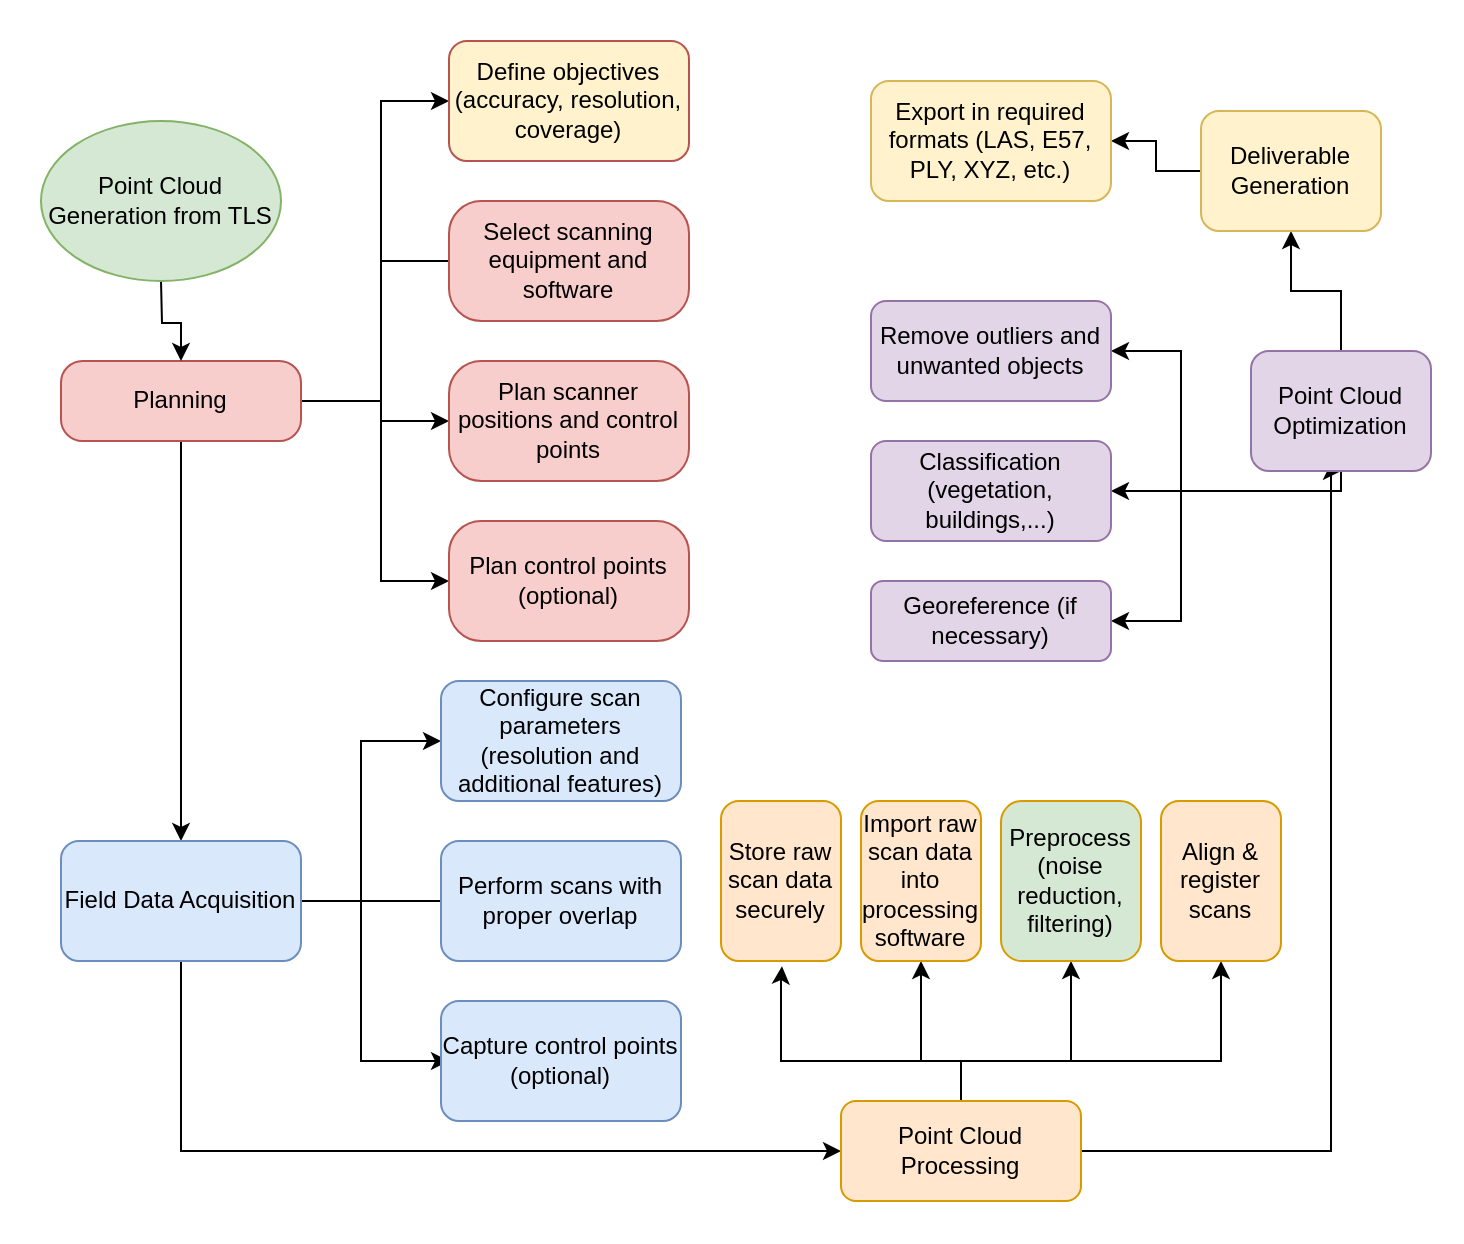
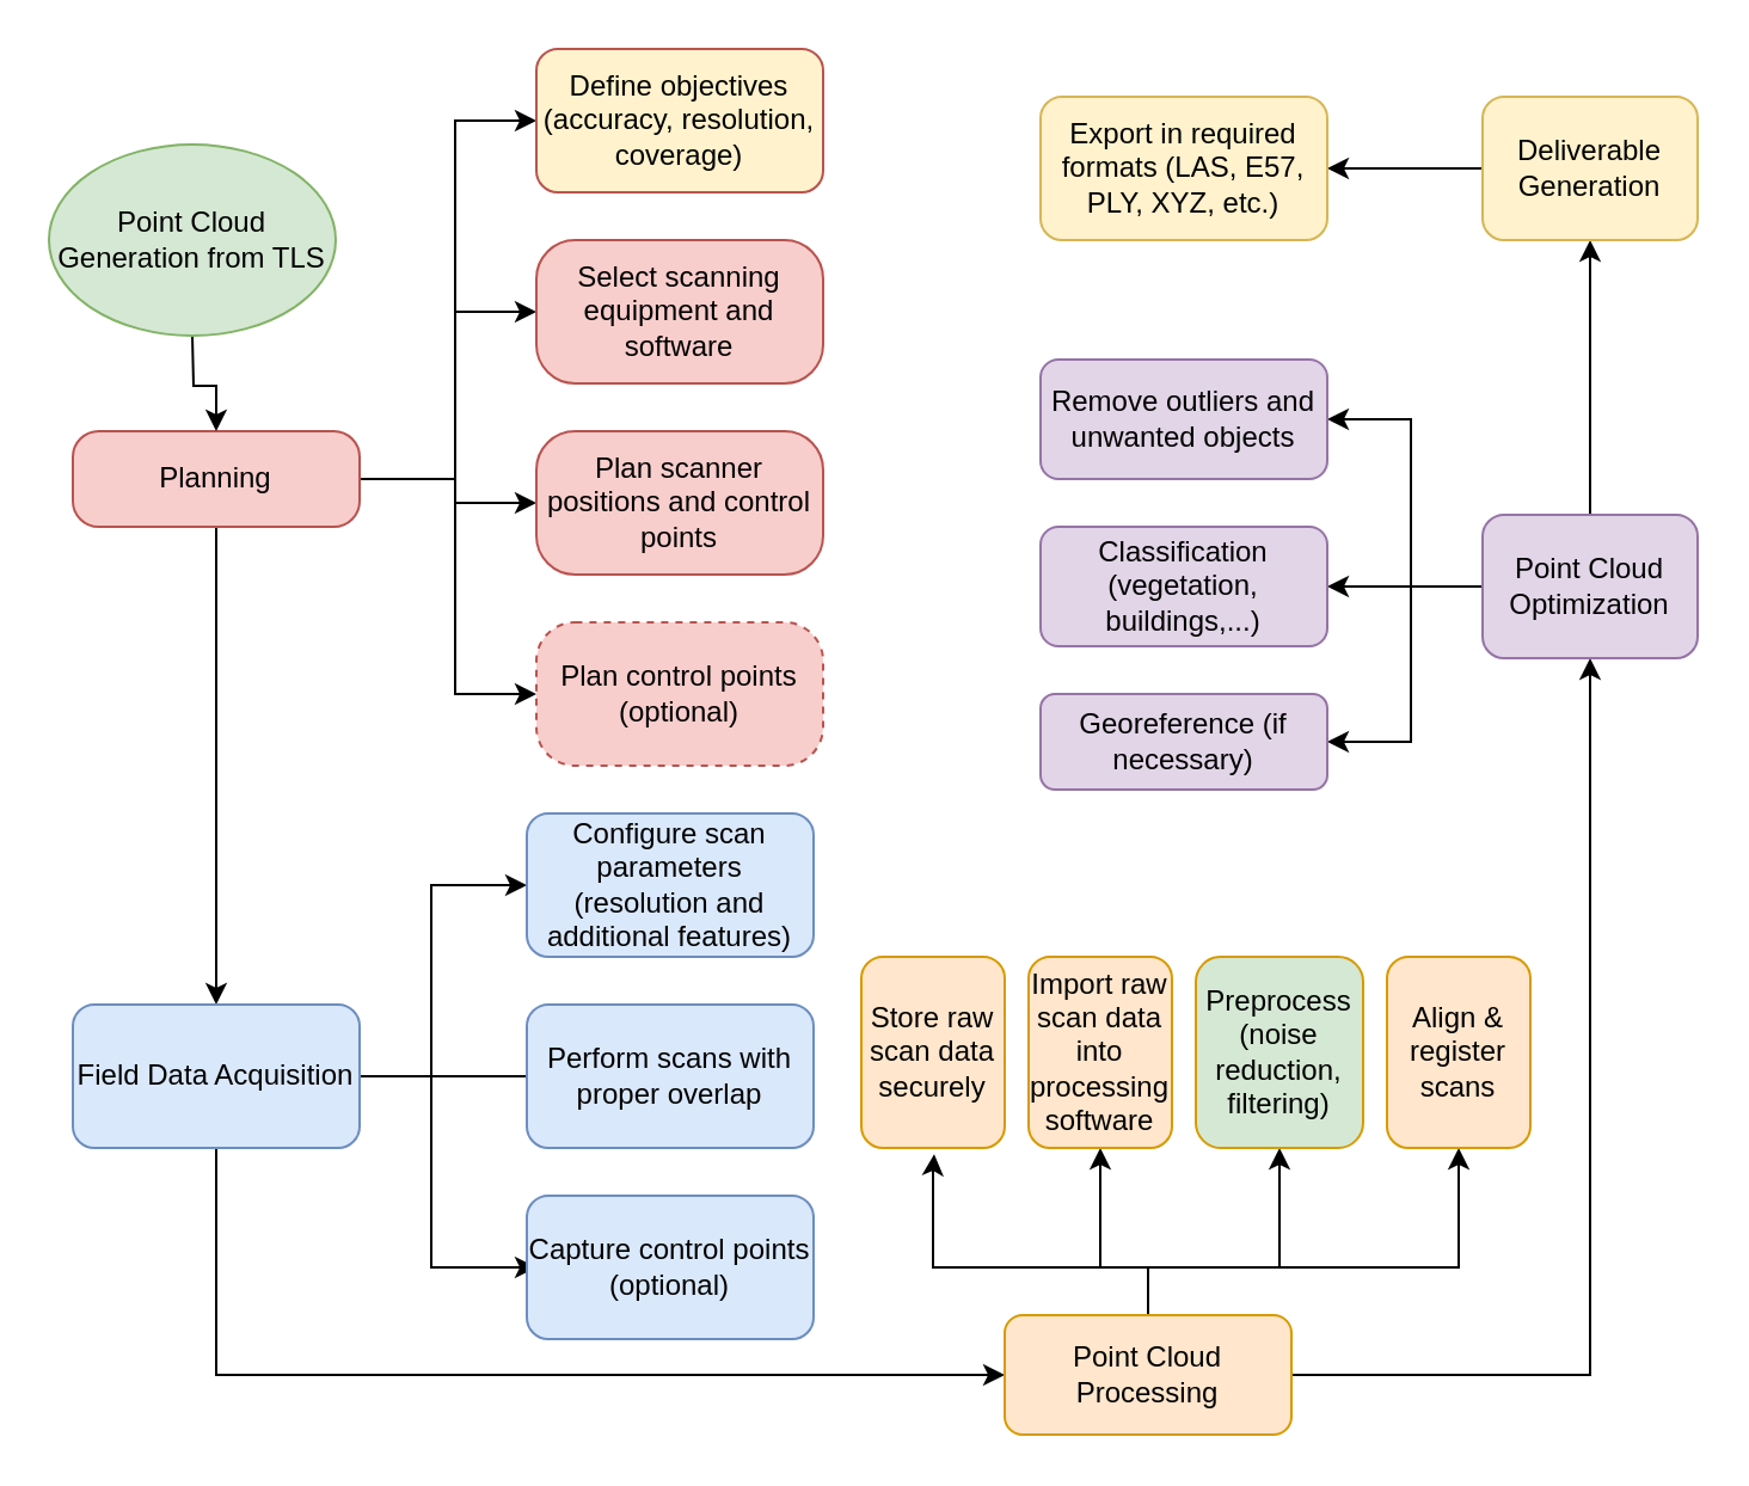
  <mxCell id="0" />
  <mxCell id="1" parent="0" />
  <mxCell id="2" value="" style="edgeStyle=orthogonalEdgeStyle;rounded=0;orthogonalLoop=1;jettySize=auto;html=1;" edge="1" parent="1" source="7" target="10"><mxGeometry relative="1" as="geometry"><Array as="points"><mxPoint x="190" y="200" /><mxPoint x="190" y="50" /></Array></mxGeometry></mxCell>
- <mxCell id="3" value="" style="edgeStyle=orthogonalEdgeStyle;rounded=0;orthogonalLoop=1;jettySize=auto;html=1;endArrow=none;" edge="1" parent="1" source="7" target="11"><mxGeometry relative="1" as="geometry"><Array as="points"><mxPoint x="190" y="200" /><mxPoint x="190" y="130" /></Array></mxGeometry></mxCell>
+ <mxCell id="3" value="" style="edgeStyle=orthogonalEdgeStyle;rounded=0;orthogonalLoop=1;jettySize=auto;html=1;" edge="1" parent="1" source="7" target="11"><mxGeometry relative="1" as="geometry"><Array as="points"><mxPoint x="190" y="200" /><mxPoint x="190" y="130" /></Array></mxGeometry></mxCell>
  <mxCell id="4" value="" style="edgeStyle=orthogonalEdgeStyle;rounded=0;orthogonalLoop=1;jettySize=auto;html=1;" edge="1" parent="1" source="7" target="12"><mxGeometry relative="1" as="geometry"><Array as="points"><mxPoint x="190" y="200" /><mxPoint x="190" y="210" /></Array></mxGeometry></mxCell>
  <mxCell id="5" value="" style="edgeStyle=orthogonalEdgeStyle;rounded=0;orthogonalLoop=1;jettySize=auto;html=1;" edge="1" parent="1" source="7" target="13"><mxGeometry relative="1" as="geometry"><Array as="points"><mxPoint x="190" y="200" /><mxPoint x="190" y="290" /></Array></mxGeometry></mxCell>
  <mxCell id="6" value="" style="edgeStyle=orthogonalEdgeStyle;rounded=0;orthogonalLoop=1;jettySize=auto;html=1;entryX=0.5;entryY=0;entryDx=0;entryDy=0;" edge="1" parent="1" source="7" target="18"><mxGeometry relative="1" as="geometry"><mxPoint x="90" y="290" as="targetPoint" /></mxGeometry></mxCell>
  <mxCell id="7" value="Planning" style="rounded=1;whiteSpace=wrap;html=1;fontSize=12;glass=0;strokeWidth=1;shadow=0;fillColor=#f8cecc;strokeColor=#b85450;arcSize=27;" parent="1" vertex="1"><mxGeometry x="30" y="180" width="120" height="40" as="geometry" /></mxCell>
  <mxCell id="8" value="" style="edgeStyle=orthogonalEdgeStyle;rounded=0;orthogonalLoop=1;jettySize=auto;html=1;" edge="1" parent="1" target="7"><mxGeometry relative="1" as="geometry"><mxPoint x="80" y="140" as="sourcePoint" /></mxGeometry></mxCell>
  <mxCell id="9" value="Point Cloud Generation from TLS" style="ellipse;whiteSpace=wrap;html=1;fillColor=#d5e8d4;strokeColor=#82b366;" vertex="1" parent="1"><mxGeometry x="20" y="60" width="120" height="80" as="geometry" /></mxCell>
  <mxCell id="10" value="Define objectives (accuracy, resolution, coverage)" style="whiteSpace=wrap;html=1;fillColor=#fff2cc;strokeColor=#b85450;rounded=1;glass=0;strokeWidth=1;shadow=0;" vertex="1" parent="1"><mxGeometry x="224" y="20" width="120" height="60" as="geometry" /></mxCell>
  <mxCell id="11" value="Select scanning equipment and software" style="whiteSpace=wrap;html=1;fillColor=#f8cecc;strokeColor=#b85450;rounded=1;glass=0;strokeWidth=1;shadow=0;arcSize=27;" vertex="1" parent="1"><mxGeometry x="224" width="120" height="60" as="geometry" y="100" /></mxCell>
  <mxCell id="12" value="Plan scanner positions and control points" style="whiteSpace=wrap;html=1;fillColor=#f8cecc;strokeColor=#b85450;rounded=1;glass=0;strokeWidth=1;shadow=0;arcSize=27;" vertex="1" parent="1"><mxGeometry x="224" y="180" width="120" height="60" as="geometry" /></mxCell>
- <mxCell id="13" value="Plan control points (optional)" style="whiteSpace=wrap;html=1;fillColor=#f8cecc;strokeColor=#b85450;rounded=1;glass=0;strokeWidth=1;shadow=0;arcSize=27;" vertex="1" parent="1"><mxGeometry x="224" y="260" width="120" height="60" as="geometry" /></mxCell>
+ <mxCell id="13" value="Plan control points (optional)" style="whiteSpace=wrap;html=1;fillColor=#f8cecc;strokeColor=#b85450;rounded=1;glass=0;strokeWidth=1;shadow=0;arcSize=27;dashed=1;" vertex="1" parent="1"><mxGeometry x="224" y="260" width="120" height="60" as="geometry" /></mxCell>
  <mxCell id="14" value="" style="edgeStyle=orthogonalEdgeStyle;rounded=0;orthogonalLoop=1;jettySize=auto;html=1;" edge="1" parent="1" source="18" target="19"><mxGeometry relative="1" as="geometry"><Array as="points"><mxPoint x="180" y="450" /><mxPoint x="180" y="370" /></Array></mxGeometry></mxCell>
  <mxCell id="15" value="" style="edgeStyle=orthogonalEdgeStyle;rounded=0;orthogonalLoop=1;jettySize=auto;html=1;endArrow=none;" edge="1" parent="1" source="18" target="20"><mxGeometry relative="1" as="geometry"><Array as="points"><mxPoint x="160" y="450" /><mxPoint x="160" y="450" /></Array></mxGeometry></mxCell>
  <mxCell id="16" value="" style="edgeStyle=orthogonalEdgeStyle;rounded=0;orthogonalLoop=1;jettySize=auto;html=1;exitX=1;exitY=0.5;exitDx=0;exitDy=0;" edge="1" parent="1" source="18"><mxGeometry relative="1" as="geometry"><mxPoint x="154" y="410" as="sourcePoint" /><mxPoint x="224" y="530" as="targetPoint" /><Array as="points"><mxPoint x="180" y="450" /><mxPoint x="180" y="530" /></Array></mxGeometry></mxCell>
  <mxCell id="17" value="" style="edgeStyle=orthogonalEdgeStyle;rounded=0;orthogonalLoop=1;jettySize=auto;html=1;entryX=0;entryY=0.5;entryDx=0;entryDy=0;" edge="1" parent="1" source="18" target="31"><mxGeometry relative="1" as="geometry"><mxPoint x="90" y="560" as="targetPoint" /><Array as="points"><mxPoint x="90" y="575" /></Array></mxGeometry></mxCell>
  <mxCell id="18" value="Field Data Acquisition" style="rounded=1;whiteSpace=wrap;html=1;fillColor=#dae8fc;strokeColor=#6c8ebf;" vertex="1" parent="1"><mxGeometry x="30" y="420" width="120" height="60" as="geometry" /></mxCell>
  <mxCell id="19" value="Configure scan parameters (resolution and additional features)" style="whiteSpace=wrap;html=1;rounded=1;fillColor=#dae8fc;strokeColor=#6c8ebf;" vertex="1" parent="1"><mxGeometry x="220" y="340" width="120" height="60" as="geometry" /></mxCell>
  <mxCell id="20" value="Perform scans with proper overlap" style="whiteSpace=wrap;html=1;rounded=1;fillColor=#dae8fc;strokeColor=#6c8ebf;" vertex="1" parent="1"><mxGeometry x="220" y="420" width="120" height="60" as="geometry" /></mxCell>
  <mxCell id="21" value="Capture control points (optional)" style="whiteSpace=wrap;html=1;rounded=1;fillColor=#dae8fc;strokeColor=#6c8ebf;" vertex="1" parent="1"><mxGeometry x="220" y="500" width="120" height="60" as="geometry" /></mxCell>
  <mxCell id="22" value="" style="edgeStyle=orthogonalEdgeStyle;rounded=0;orthogonalLoop=1;jettySize=auto;html=1;entryX=0.508;entryY=1.032;entryDx=0;entryDy=0;entryPerimeter=0;" edge="1" parent="1" target="26"><mxGeometry relative="1" as="geometry"><mxPoint x="480" y="550" as="sourcePoint" /><mxPoint x="390" y="480" as="targetPoint" /><Array as="points"><mxPoint x="480" y="530" /><mxPoint x="390" y="530" /><mxPoint x="390" y="490" /><mxPoint x="391" y="490" /></Array></mxGeometry></mxCell>
  <mxCell id="23" value="" style="edgeStyle=orthogonalEdgeStyle;rounded=0;orthogonalLoop=1;jettySize=auto;html=1;entryX=0.5;entryY=1;entryDx=0;entryDy=0;" edge="1" parent="1" target="29"><mxGeometry relative="1" as="geometry"><mxPoint x="480" y="550" as="sourcePoint" /><mxPoint x="540" y="480" as="targetPoint" /><Array as="points"><mxPoint x="480" y="530" /><mxPoint x="535" y="530" /></Array></mxGeometry></mxCell>
  <mxCell id="24" value="" style="edgeStyle=orthogonalEdgeStyle;rounded=0;orthogonalLoop=1;jettySize=auto;html=1;" edge="1" parent="1" target="27"><mxGeometry relative="1" as="geometry"><mxPoint x="480" y="550" as="sourcePoint" /><Array as="points"><mxPoint x="480" y="530" /><mxPoint x="610" y="530" /></Array></mxGeometry></mxCell>
  <mxCell id="25" value="" style="edgeStyle=orthogonalEdgeStyle;rounded=0;orthogonalLoop=1;jettySize=auto;html=1;" edge="1" parent="1" target="28"><mxGeometry relative="1" as="geometry"><mxPoint x="480" y="550" as="sourcePoint" /><Array as="points"><mxPoint x="480" y="530" /><mxPoint x="460" y="530" /></Array></mxGeometry></mxCell>
  <mxCell id="26" value="Store raw scan data securely" style="rounded=1;whiteSpace=wrap;html=1;fillColor=#ffe6cc;strokeColor=#d79b00;" vertex="1" parent="1"><mxGeometry x="360" y="400" width="60" height="80" as="geometry" /></mxCell>
  <mxCell id="27" value="Align &amp;amp; register scans" style="rounded=1;whiteSpace=wrap;html=1;fillColor=#ffe6cc;strokeColor=#d79b00;" vertex="1" parent="1"><mxGeometry x="580" y="400" width="60" height="80" as="geometry" /></mxCell>
  <mxCell id="28" value="Import raw scan data into processing software" style="rounded=1;whiteSpace=wrap;html=1;fillColor=#ffe6cc;strokeColor=#d79b00;" vertex="1" parent="1"><mxGeometry x="430" y="400" width="60" height="80" as="geometry" /></mxCell>
  <mxCell id="29" value="&lt;div&gt;Preprocess (noise reduction, filtering)&lt;/div&gt;" style="rounded=1;whiteSpace=wrap;html=1;fillColor=#d5e8d4;strokeColor=#d79b00;" vertex="1" parent="1"><mxGeometry x="500" y="400" width="70" height="80" as="geometry" /></mxCell>
  <mxCell id="30" value="" style="edgeStyle=orthogonalEdgeStyle;rounded=0;orthogonalLoop=1;jettySize=auto;html=1;entryX=0.5;entryY=1;entryDx=0;entryDy=0;" edge="1" parent="1" target="36"><mxGeometry relative="1" as="geometry"><mxPoint x="530" y="575" as="sourcePoint" /><mxPoint x="665" y="390" as="targetPoint" /><Array as="points"><mxPoint x="665" y="575" /></Array></mxGeometry></mxCell>
  <mxCell id="31" value="Point Cloud Processing" style="rounded=1;whiteSpace=wrap;html=1;fillColor=#ffe6cc;strokeColor=#d79b00;" vertex="1" parent="1"><mxGeometry x="420" y="550" width="120" height="50" as="geometry" /></mxCell>
  <mxCell id="32" value="" style="edgeStyle=orthogonalEdgeStyle;rounded=0;orthogonalLoop=1;jettySize=auto;html=1;" edge="1" parent="1" source="36" target="37"><mxGeometry relative="1" as="geometry"><Array as="points"><mxPoint x="590" y="245" /><mxPoint x="590" y="310" /></Array></mxGeometry></mxCell>
  <mxCell id="33" value="" style="edgeStyle=orthogonalEdgeStyle;rounded=0;orthogonalLoop=1;jettySize=auto;html=1;" edge="1" parent="1" source="36" target="38"><mxGeometry relative="1" as="geometry"><Array as="points"><mxPoint x="610" y="245" /><mxPoint x="610" y="245" /></Array></mxGeometry></mxCell>
  <mxCell id="34" value="" style="edgeStyle=orthogonalEdgeStyle;rounded=0;orthogonalLoop=1;jettySize=auto;html=1;" edge="1" parent="1" source="36" target="39"><mxGeometry relative="1" as="geometry"><Array as="points"><mxPoint x="590" y="245" /><mxPoint x="590" y="175" /></Array></mxGeometry></mxCell>
  <mxCell id="35" value="" style="edgeStyle=orthogonalEdgeStyle;rounded=0;orthogonalLoop=1;jettySize=auto;html=1;" edge="1" parent="1" source="36" target="41"><mxGeometry relative="1" as="geometry" /></mxCell>
- <mxCell id="36" value="Point Cloud Optimization" style="rounded=1;whiteSpace=wrap;html=1;fillColor=#e1d5e7;strokeColor=#9673a6;" vertex="1" parent="1"><mxGeometry x="625" y="175" width="90" height="60" as="geometry" /></mxCell>
+ <mxCell id="36" value="Point Cloud Optimization" style="rounded=1;whiteSpace=wrap;html=1;fillColor=#e1d5e7;strokeColor=#9673a6;" vertex="1" parent="1"><mxGeometry x="620" y="215" width="90" height="60" as="geometry" /></mxCell>
  <mxCell id="37" value="Georeference (if necessary)" style="whiteSpace=wrap;html=1;rounded=1;fillColor=#e1d5e7;strokeColor=#9673a6;" vertex="1" parent="1"><mxGeometry x="435" y="290" width="120" height="40" as="geometry" /></mxCell>
  <mxCell id="38" value="Classification (vegetation, buildings,...)" style="whiteSpace=wrap;html=1;rounded=1;fillColor=#e1d5e7;strokeColor=#9673a6;" vertex="1" parent="1"><mxGeometry x="435" y="220" width="120" height="50" as="geometry" /></mxCell>
  <mxCell id="39" value="Remove outliers and unwanted objects" style="whiteSpace=wrap;html=1;rounded=1;fillColor=#e1d5e7;strokeColor=#9673a6;" vertex="1" parent="1"><mxGeometry x="435" y="150" width="120" height="50" as="geometry" /></mxCell>
  <mxCell id="40" value="" style="edgeStyle=orthogonalEdgeStyle;rounded=0;orthogonalLoop=1;jettySize=auto;html=1;" edge="1" parent="1" source="41" target="42"><mxGeometry relative="1" as="geometry" /></mxCell>
- <mxCell id="41" value="Deliverable Generation" style="rounded=1;whiteSpace=wrap;html=1;fillColor=#fff2cc;strokeColor=#d6b656;" vertex="1" parent="1"><mxGeometry x="600" y="55" width="90" height="60" as="geometry" /></mxCell>
+ <mxCell id="41" value="Deliverable Generation" style="rounded=1;whiteSpace=wrap;html=1;fillColor=#fff2cc;strokeColor=#d6b656;" vertex="1" parent="1"><mxGeometry x="620" y="40" width="90" height="60" as="geometry" /></mxCell>
  <mxCell id="42" value="&lt;div&gt;Export in required formats (LAS, E57, PLY, XYZ, etc.)&lt;/div&gt;" style="whiteSpace=wrap;html=1;fillColor=#fff2cc;strokeColor=#d6b656;rounded=1;" vertex="1" parent="1"><mxGeometry x="435" y="40" width="120" height="60" as="geometry" /></mxCell>
